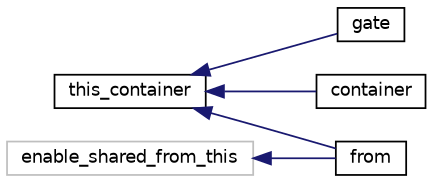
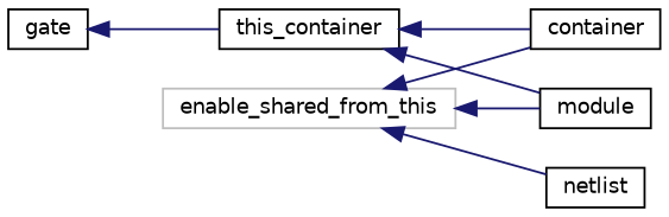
  digraph {
    rankdir=LR
    node [color=black fillcolor=white fontname=Helvetica fontsize=10 shape=record style=filled]
    edge [color=midnightblue dir=back fontname=Helvetica fontsize=10 labelfontname=Helvetica labelfontsize=10 style=solid]
    n1 [height=0.2 label=this_container width=0.4]
    n2 [height=0.2 label=gate width=0.4]
-   n3 [height=0.2 label=from width=0.4]
+   n3 [height=0.2 label=module width=0.4]
    n4 [height=0.2 label=container width=0.4]
    n5 [color=grey75 height=0.2 label=enable_shared_from_this width=0.4]
-   n1 -> n2
+   n6 [height=0.2 label=netlist width=0.4]
+   n2 -> n1
    n1 -> n3
    n1 -> n4
    n5 -> n3
+   n5 -> n4
+   n5 -> n6
  }
